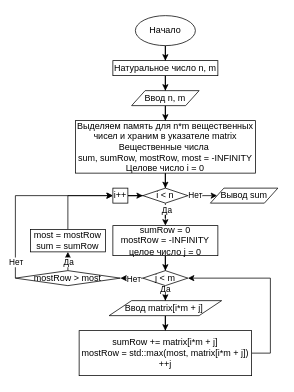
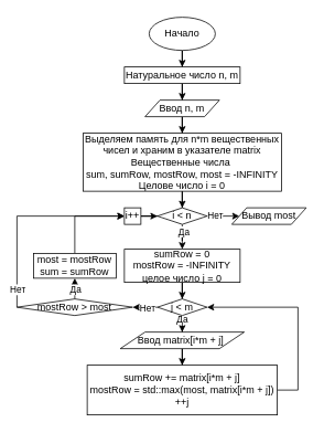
  <mxCell id="0" />
  <mxCell id="1" parent="0" />
  <mxCell id="2" style="edgeStyle=orthogonalEdgeStyle;rounded=0;orthogonalLoop=1;jettySize=auto;html=1;" edge="1" parent="1" source="3" target="5"><mxGeometry relative="1" as="geometry" /></mxCell>
  <mxCell id="3" value="Начало" style="ellipse;whiteSpace=wrap;html=1;" vertex="1" parent="1"><mxGeometry x="180" y="20" width="80" height="40" as="geometry" /></mxCell>
  <mxCell id="4" style="edgeStyle=orthogonalEdgeStyle;rounded=0;orthogonalLoop=1;jettySize=auto;html=1;" edge="1" parent="1" source="5" target="7"><mxGeometry relative="1" as="geometry" /></mxCell>
  <mxCell id="5" value="Натуральное число n, m" style="rounded=0;whiteSpace=wrap;html=1;" vertex="1" parent="1"><mxGeometry x="150" y="80" width="140" height="20" as="geometry" /></mxCell>
  <mxCell id="6" style="edgeStyle=orthogonalEdgeStyle;rounded=0;orthogonalLoop=1;jettySize=auto;html=1;" edge="1" parent="1" source="7" target="9"><mxGeometry relative="1" as="geometry" /></mxCell>
  <mxCell id="7" value="Ввод n, m" style="shape=parallelogram;perimeter=parallelogramPerimeter;whiteSpace=wrap;html=1;" vertex="1" parent="1"><mxGeometry x="175" y="120" width="90" height="20" as="geometry" /></mxCell>
  <mxCell id="8" style="edgeStyle=orthogonalEdgeStyle;rounded=0;orthogonalLoop=1;jettySize=auto;html=1;entryX=0.5;entryY=0;entryDx=0;entryDy=0;" edge="1" parent="1" source="9" target="14"><mxGeometry relative="1" as="geometry" /></mxCell>
  <mxCell id="9" value="Выделяем память для n*m вещественных чисел и храним в указателе matrix&lt;br&gt;Вещественные числа&amp;nbsp;&lt;br&gt;sum, sumRow, mostRow, most = -INFINITY&lt;br&gt;Целове число i = 0" style="rounded=0;whiteSpace=wrap;html=1;" vertex="1" parent="1"><mxGeometry x="100" y="160" width="240" height="70" as="geometry" /></mxCell>
  <mxCell id="10" style="edgeStyle=orthogonalEdgeStyle;rounded=0;orthogonalLoop=1;jettySize=auto;html=1;" edge="1" parent="1" source="14" target="17"><mxGeometry relative="1" as="geometry" /></mxCell>
  <mxCell id="11" value="Нет" style="edgeLabel;html=1;align=center;verticalAlign=middle;resizable=0;points=[];" vertex="1" connectable="0" parent="10"><mxGeometry x="-0.917" y="1" relative="1" as="geometry"><mxPoint x="7.34" y="0.97" as="offset" /></mxGeometry></mxCell>
  <mxCell id="12" style="edgeStyle=orthogonalEdgeStyle;rounded=0;orthogonalLoop=1;jettySize=auto;html=1;entryX=0.5;entryY=0;entryDx=0;entryDy=0;" edge="1" parent="1" source="14" target="19"><mxGeometry relative="1" as="geometry" /></mxCell>
  <mxCell id="13" value="Да" style="edgeLabel;html=1;align=center;verticalAlign=middle;resizable=0;points=[];" vertex="1" connectable="0" parent="12"><mxGeometry x="0.2" y="-2" relative="1" as="geometry"><mxPoint x="3" y="-2" as="offset" /></mxGeometry></mxCell>
  <mxCell id="14" value="i &amp;lt; n" style="rhombus;whiteSpace=wrap;html=1;" vertex="1" parent="1"><mxGeometry x="190" y="250" width="60" height="20" as="geometry" /></mxCell>
  <mxCell id="15" style="edgeStyle=orthogonalEdgeStyle;rounded=0;orthogonalLoop=1;jettySize=auto;html=1;entryX=0;entryY=0.5;entryDx=0;entryDy=0;" edge="1" parent="1" source="16" target="14"><mxGeometry relative="1" as="geometry" /></mxCell>
  <mxCell id="16" value="i++" style="rounded=0;whiteSpace=wrap;html=1;" vertex="1" parent="1"><mxGeometry x="150" y="250" width="20" height="20" as="geometry" /></mxCell>
- <mxCell id="17" value="Вывод sum" style="shape=parallelogram;perimeter=parallelogramPerimeter;whiteSpace=wrap;html=1;" vertex="1" parent="1"><mxGeometry x="280" y="250" width="90" height="20" as="geometry" /></mxCell>
+ <mxCell id="17" value="Вывод most" style="shape=parallelogram;perimeter=parallelogramPerimeter;whiteSpace=wrap;html=1;" vertex="1" parent="1"><mxGeometry x="280" y="250" width="90" height="20" as="geometry" /></mxCell>
  <mxCell id="18" style="edgeStyle=orthogonalEdgeStyle;rounded=0;orthogonalLoop=1;jettySize=auto;html=1;" edge="1" parent="1" source="19" target="24"><mxGeometry relative="1" as="geometry" /></mxCell>
  <mxCell id="19" value="&lt;div&gt;sumRow = 0&lt;/div&gt;&lt;div&gt;&lt;span&gt;mostRow = -INFINITY&lt;/span&gt;&lt;/div&gt;&lt;div&gt;целое число j = 0&lt;/div&gt;" style="rounded=0;whiteSpace=wrap;html=1;" vertex="1" parent="1"><mxGeometry x="150" y="300" width="140" height="40" as="geometry" /></mxCell>
  <mxCell id="20" style="edgeStyle=orthogonalEdgeStyle;rounded=0;orthogonalLoop=1;jettySize=auto;html=1;" edge="1" parent="1" source="24" target="26"><mxGeometry relative="1" as="geometry" /></mxCell>
  <mxCell id="21" value="Да" style="edgeLabel;html=1;align=center;verticalAlign=middle;resizable=0;points=[];" vertex="1" connectable="0" parent="20"><mxGeometry x="0.457" y="-1" relative="1" as="geometry"><mxPoint as="offset" /></mxGeometry></mxCell>
  <mxCell id="22" style="edgeStyle=orthogonalEdgeStyle;rounded=0;orthogonalLoop=1;jettySize=auto;html=1;entryX=1;entryY=0.5;entryDx=0;entryDy=0;" edge="1" parent="1" source="24" target="33"><mxGeometry relative="1" as="geometry" /></mxCell>
  <mxCell id="23" value="Нет" style="edgeLabel;html=1;align=center;verticalAlign=middle;resizable=0;points=[];" vertex="1" connectable="0" parent="22"><mxGeometry x="-0.5" relative="1" as="geometry"><mxPoint as="offset" /></mxGeometry></mxCell>
  <mxCell id="24" value="j &amp;lt; m" style="rhombus;whiteSpace=wrap;html=1;" vertex="1" parent="1"><mxGeometry x="190" y="360" width="60" height="20" as="geometry" /></mxCell>
  <mxCell id="25" style="edgeStyle=orthogonalEdgeStyle;rounded=0;orthogonalLoop=1;jettySize=auto;html=1;" edge="1" parent="1" source="26" target="28"><mxGeometry relative="1" as="geometry" /></mxCell>
  <mxCell id="26" value="Ввод&amp;nbsp;matrix[i*m + j]&amp;nbsp;" style="shape=parallelogram;perimeter=parallelogramPerimeter;whiteSpace=wrap;html=1;" vertex="1" parent="1"><mxGeometry x="145" y="400" width="150" height="20" as="geometry" /></mxCell>
  <mxCell id="27" style="edgeStyle=orthogonalEdgeStyle;rounded=0;orthogonalLoop=1;jettySize=auto;html=1;entryX=1;entryY=0.5;entryDx=0;entryDy=0;" edge="1" parent="1" source="28" target="24"><mxGeometry relative="1" as="geometry"><Array as="points"><mxPoint x="360" y="470" /><mxPoint x="360" y="370" /></Array></mxGeometry></mxCell>
  <mxCell id="28" value="&lt;div&gt;sumRow += matrix[i*m + j]&lt;/div&gt;&lt;div&gt;mostRow = std::max(most, matrix[i*m + j])&lt;/div&gt;&lt;div&gt;++j&lt;/div&gt;" style="rounded=0;whiteSpace=wrap;html=1;" vertex="1" parent="1"><mxGeometry x="105" y="440" width="230" height="60" as="geometry" /></mxCell>
  <mxCell id="29" style="edgeStyle=orthogonalEdgeStyle;rounded=0;orthogonalLoop=1;jettySize=auto;html=1;entryX=0;entryY=0.5;entryDx=0;entryDy=0;" edge="1" parent="1" source="33" target="16"><mxGeometry relative="1" as="geometry"><Array as="points"><mxPoint x="20" y="260" /></Array></mxGeometry></mxCell>
  <mxCell id="30" value="Нет" style="edgeLabel;html=1;align=center;verticalAlign=middle;resizable=0;points=[];" vertex="1" connectable="0" parent="29"><mxGeometry x="-0.813" relative="1" as="geometry"><mxPoint as="offset" /></mxGeometry></mxCell>
  <mxCell id="31" style="edgeStyle=orthogonalEdgeStyle;rounded=0;orthogonalLoop=1;jettySize=auto;html=1;" edge="1" parent="1" source="33" target="35"><mxGeometry relative="1" as="geometry" /></mxCell>
  <mxCell id="32" value="Да" style="edgeLabel;html=1;align=center;verticalAlign=middle;resizable=0;points=[];" vertex="1" connectable="0" parent="31"><mxGeometry x="0.522" relative="1" as="geometry"><mxPoint as="offset" /></mxGeometry></mxCell>
  <mxCell id="33" value="mostRow &amp;gt; most" style="rhombus;whiteSpace=wrap;html=1;" vertex="1" parent="1"><mxGeometry x="20" y="360" width="140" height="20" as="geometry" /></mxCell>
  <mxCell id="34" style="edgeStyle=orthogonalEdgeStyle;rounded=0;orthogonalLoop=1;jettySize=auto;html=1;entryX=0;entryY=0.5;entryDx=0;entryDy=0;" edge="1" parent="1" source="35" target="16"><mxGeometry relative="1" as="geometry"><Array as="points"><mxPoint x="90" y="260" /></Array></mxGeometry></mxCell>
  <mxCell id="35" value="&lt;div&gt;most = mostRow&lt;/div&gt;&lt;div&gt;sum = sumRow&lt;/div&gt;" style="rounded=0;whiteSpace=wrap;html=1;" vertex="1" parent="1"><mxGeometry x="40" y="305" width="100" height="30" as="geometry" /></mxCell>
